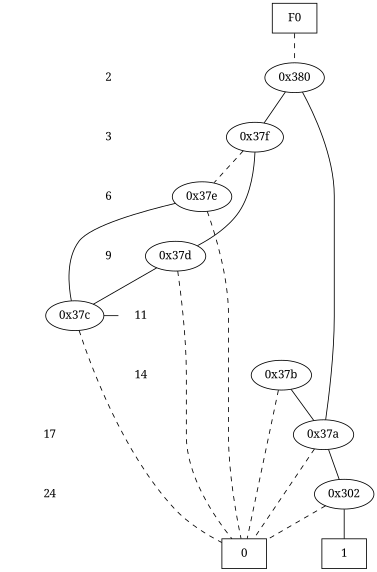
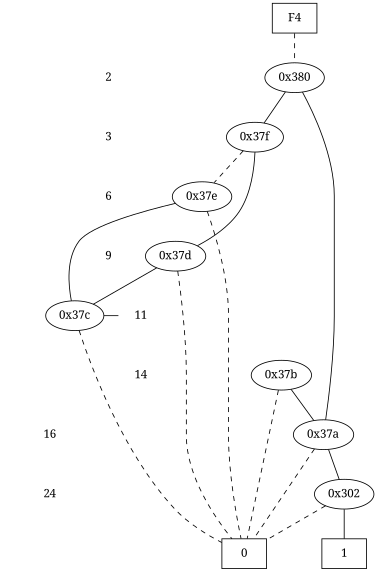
  digraph {
    fontname="Noto Serif"
    node [fontname="Noto Serif" shape=plaintext]
    edge [dir=none fontname="Noto Serif"]
    "CONST NODES" [style=invis]
    " 2 "
    " 3 "
    " 6 "
    " 9 "
    " 11 "
    " 14 "
-   " 16 " [label=17]
+   " 16 "
    n9 [label=24]
-   F0 [shape=box]
+   F0 [shape=box label=F4]
    "0x380" [shape=""]
    "0x37f" [shape=""]
    "0x37e" [shape=""]
    "0x37d" [shape=""]
    "0x37c" [shape=""]
    "0x37b" [shape=""]
    "0x37a" [shape=""]
    "0x302" [shape=""]
    n19 [label=0 shape=box]
    n20 [label=1 shape=box]
    subgraph sub_1 {
      "CONST NODES"
      " 2 "
      " 3 "
      " 6 "
      " 9 "
      " 11 "
      " 14 "
      " 16 "
      n9
    }
    subgraph sub_2 {
      rank=same
      F0
    }
    subgraph sub_3 {
      rank=same
      " 2 "
      "0x380"
    }
    subgraph sub_4 {
      rank=same
      " 3 "
      "0x37f"
    }
    subgraph sub_5 {
      rank=same
      " 6 "
      "0x37e"
    }
    subgraph sub_6 {
      rank=same
      " 9 "
      "0x37d"
    }
    subgraph sub_7 {
      rank=same
      " 11 "
      "0x37c"
    }
    subgraph sub_8 {
      rank=same
      " 14 "
      "0x37b"
    }
    subgraph sub_9 {
      rank=same
      " 16 "
      "0x37a"
    }
    subgraph sub_10 {
      rank=same
      n9
      "0x302"
    }
    subgraph sub_11 {
      rank=same
      "CONST NODES"
      subgraph sub_12 {
        rank=same
        n19
        n20
      }
    }
    " 2 " -> " 3 " [style=invis]
    " 3 " -> " 6 " [style=invis]
    " 6 " -> " 9 " [style=invis]
    " 9 " -> " 11 " [style=invis]
    " 11 " -> " 14 " [style=invis]
    " 14 " -> " 16 " [style=invis]
    " 16 " -> n9 [style=invis]
    n9 -> "CONST NODES" [style=invis]
    F0 -> "0x380" [style=dashed]
    "0x380" -> "0x37f" [style=solid]
    "0x380" -> "0x37a"
    "0x37f" -> "0x37e" [style=dashed]
    "0x37f" -> "0x37d"
    "0x37e" -> "0x37c"
    "0x37e" -> n19 [style=dashed]
    "0x37d" -> "0x37c"
    "0x37d" -> n19 [style=dashed]
    "0x37c" -> " 11 "
    "0x37c" -> n19 [style=dashed]
    "0x37b" -> "0x37a"
    "0x37b" -> n19 [style=dashed]
    "0x37a" -> "0x302"
    "0x37a" -> n19 [style=dashed]
    "0x302" -> n19 [style=dashed]
    "0x302" -> n20
  }
